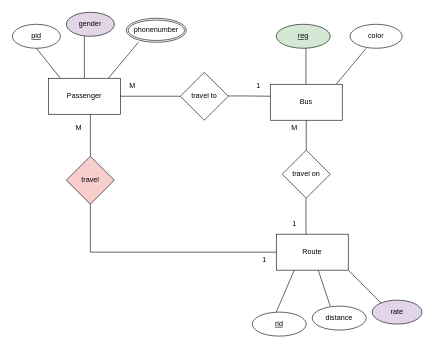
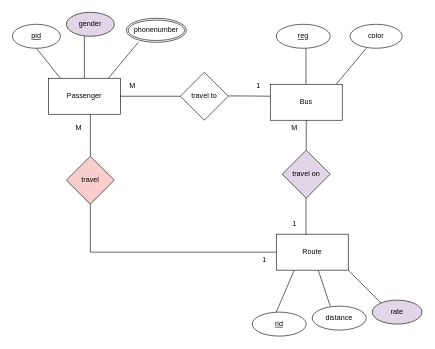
  <mxCell id="0" />
  <mxCell id="1" parent="0" />
  <mxCell id="2" value="&lt;u&gt;pid&lt;/u&gt;" style="ellipse;whiteSpace=wrap;html=1;" vertex="1" parent="1"><mxGeometry x="20" y="40" width="80" height="40" as="geometry" /></mxCell>
- <mxCell id="3" value="&lt;u&gt;reg&lt;/u&gt;" style="ellipse;whiteSpace=wrap;html=1;fillColor=#d5e8d4;" vertex="1" parent="1"><mxGeometry x="460" y="40" width="90" height="40" as="geometry" /></mxCell>
+ <mxCell id="3" value="&lt;u&gt;reg&lt;/u&gt;" style="ellipse;whiteSpace=wrap;html=1;" vertex="1" parent="1"><mxGeometry x="460" y="40" width="90" height="40" as="geometry" /></mxCell>
  <mxCell id="4" value="" style="endArrow=none;html=1;rounded=0;exitX=0.5;exitY=0;exitDx=0;exitDy=0;" edge="1" parent="1" source="9"><mxGeometry width="50" height="50" relative="1" as="geometry"><mxPoint x="139.5" y="120" as="sourcePoint" /><mxPoint x="140" y="60" as="targetPoint" /></mxGeometry></mxCell>
  <mxCell id="5" value="" style="endArrow=none;html=1;rounded=0;" edge="1" parent="1"><mxGeometry width="50" height="50" relative="1" as="geometry"><mxPoint x="180" y="130" as="sourcePoint" /><mxPoint x="230" y="70" as="targetPoint" /></mxGeometry></mxCell>
  <mxCell id="6" value="" style="endArrow=none;html=1;rounded=0;" edge="1" parent="1"><mxGeometry width="50" height="50" relative="1" as="geometry"><mxPoint x="509.5" y="140" as="sourcePoint" /><mxPoint x="509.5" y="80" as="targetPoint" /></mxGeometry></mxCell>
  <mxCell id="7" value="" style="endArrow=none;html=1;rounded=0;" edge="1" parent="1"><mxGeometry width="50" height="50" relative="1" as="geometry"><mxPoint x="560" y="140" as="sourcePoint" /><mxPoint x="610" y="80" as="targetPoint" /></mxGeometry></mxCell>
  <mxCell id="8" value="" style="endArrow=none;html=1;rounded=0;" edge="1" parent="1"><mxGeometry width="50" height="50" relative="1" as="geometry"><mxPoint x="100" y="130" as="sourcePoint" /><mxPoint x="60" y="80" as="targetPoint" /></mxGeometry></mxCell>
  <mxCell id="9" value="Passenger" style="rounded=0;whiteSpace=wrap;html=1;" vertex="1" parent="1"><mxGeometry x="80" y="130" width="120" height="60" as="geometry" /></mxCell>
  <mxCell id="10" value="Bus" style="rounded=0;whiteSpace=wrap;html=1;" vertex="1" parent="1"><mxGeometry x="450" y="140" width="120" height="60" as="geometry" /></mxCell>
  <mxCell id="11" value="color" style="ellipse;whiteSpace=wrap;html=1;" vertex="1" parent="1"><mxGeometry x="583" y="40" width="87" height="40" as="geometry" /></mxCell>
  <mxCell id="12" value="gender" style="ellipse;whiteSpace=wrap;html=1;fillColor=#e1d5e7;" vertex="1" parent="1"><mxGeometry x="110" y="20" width="80" height="40" as="geometry" /></mxCell>
  <mxCell id="13" value="phonenumber" style="ellipse;shape=doubleEllipse;margin=3;whiteSpace=wrap;html=1;align=center;" vertex="1" parent="1"><mxGeometry x="210" y="30" width="100" height="40" as="geometry" /></mxCell>
  <mxCell id="14" value="travel to" style="rhombus;whiteSpace=wrap;html=1;" vertex="1" parent="1"><mxGeometry x="300" y="120" width="80" height="80" as="geometry" /></mxCell>
  <mxCell id="15" value="" style="endArrow=none;html=1;rounded=0;exitX=1;exitY=0.5;exitDx=0;exitDy=0;" edge="1" parent="1" source="9"><mxGeometry width="50" height="50" relative="1" as="geometry"><mxPoint x="200" y="170" as="sourcePoint" /><mxPoint x="300" y="160" as="targetPoint" /><Array as="points"><mxPoint x="230" y="160" /></Array></mxGeometry></mxCell>
  <mxCell id="16" value="" style="endArrow=none;html=1;rounded=0;exitX=1;exitY=0.5;exitDx=0;exitDy=0;" edge="1" parent="1"><mxGeometry width="50" height="50" relative="1" as="geometry"><mxPoint x="380" y="159.5" as="sourcePoint" /><mxPoint x="450" y="160" as="targetPoint" /><Array as="points"><mxPoint x="410" y="159.5" /></Array></mxGeometry></mxCell>
  <mxCell id="17" value="&lt;u&gt;rid&lt;/u&gt;" style="ellipse;whiteSpace=wrap;html=1;" vertex="1" parent="1"><mxGeometry x="420" y="520" width="90" height="40" as="geometry" /></mxCell>
  <mxCell id="18" value="" style="endArrow=none;html=1;rounded=0;" edge="1" parent="1"><mxGeometry width="50" height="50" relative="1" as="geometry"><mxPoint x="580" y="450" as="sourcePoint" /><mxPoint x="640" y="510" as="targetPoint" /></mxGeometry></mxCell>
  <mxCell id="19" value="" style="endArrow=none;html=1;rounded=0;" edge="1" parent="1"><mxGeometry width="50" height="50" relative="1" as="geometry"><mxPoint x="530" y="450" as="sourcePoint" /><mxPoint x="550" y="510" as="targetPoint" /></mxGeometry></mxCell>
  <mxCell id="20" value="" style="endArrow=none;html=1;rounded=0;" edge="1" parent="1"><mxGeometry width="50" height="50" relative="1" as="geometry"><mxPoint x="490" y="450" as="sourcePoint" /><mxPoint x="460" y="520" as="targetPoint" /></mxGeometry></mxCell>
  <mxCell id="21" value="Route" style="rounded=0;whiteSpace=wrap;html=1;" vertex="1" parent="1"><mxGeometry x="460" y="390" width="120" height="60" as="geometry" /></mxCell>
  <mxCell id="22" value="distance" style="ellipse;whiteSpace=wrap;html=1;" vertex="1" parent="1"><mxGeometry x="520" y="510" width="90" height="40" as="geometry" /></mxCell>
  <mxCell id="23" value="rate" style="ellipse;whiteSpace=wrap;html=1;fillColor=#e1d5e7;" vertex="1" parent="1"><mxGeometry x="620" y="500" width="83" height="40" as="geometry" /></mxCell>
- <mxCell id="24" value="travel on" style="rhombus;whiteSpace=wrap;html=1;" vertex="1" parent="1"><mxGeometry x="470" y="250" width="80" height="80" as="geometry" /></mxCell>
+ <mxCell id="24" value="travel on" style="rhombus;whiteSpace=wrap;html=1;fillColor=#e1d5e7;" vertex="1" parent="1"><mxGeometry x="470" y="250" width="80" height="80" as="geometry" /></mxCell>
  <mxCell id="25" value="" style="endArrow=none;html=1;rounded=0;exitX=0.5;exitY=0;exitDx=0;exitDy=0;" edge="1" parent="1" source="24"><mxGeometry width="50" height="50" relative="1" as="geometry"><mxPoint x="460" y="250" as="sourcePoint" /><mxPoint x="510" y="200" as="targetPoint" /><Array as="points"><mxPoint x="510" y="230" /></Array></mxGeometry></mxCell>
  <mxCell id="26" value="" style="endArrow=none;html=1;rounded=0;exitX=0.413;exitY=0.013;exitDx=0;exitDy=0;exitPerimeter=0;" edge="1" parent="1" source="21"><mxGeometry width="50" height="50" relative="1" as="geometry"><mxPoint x="509.5" y="380" as="sourcePoint" /><mxPoint x="509.5" y="330" as="targetPoint" /><Array as="points"><mxPoint x="509.5" y="360" /></Array></mxGeometry></mxCell>
  <mxCell id="27" value="travel" style="rhombus;whiteSpace=wrap;html=1;fillColor=#f8cecc;" vertex="1" parent="1"><mxGeometry x="110" y="260" width="80" height="80" as="geometry" /></mxCell>
  <mxCell id="28" value="" style="endArrow=none;html=1;rounded=0;" edge="1" parent="1" source="27"><mxGeometry width="50" height="50" relative="1" as="geometry"><mxPoint x="100" y="240" as="sourcePoint" /><mxPoint x="150" y="190" as="targetPoint" /></mxGeometry></mxCell>
  <mxCell id="29" value="" style="endArrow=none;html=1;rounded=0;exitX=0;exitY=0.5;exitDx=0;exitDy=0;" edge="1" parent="1" source="21"><mxGeometry width="50" height="50" relative="1" as="geometry"><mxPoint x="100" y="390" as="sourcePoint" /><mxPoint x="150" y="340" as="targetPoint" /><Array as="points"><mxPoint x="150" y="420" /></Array></mxGeometry></mxCell>
  <mxCell id="30" value="M" style="text;html=1;align=center;verticalAlign=middle;resizable=0;points=[];autosize=1;strokeColor=none;fillColor=none;" vertex="1" parent="1"><mxGeometry x="115" y="198" width="30" height="30" as="geometry" /></mxCell>
  <mxCell id="31" value="M" style="text;html=1;align=center;verticalAlign=middle;resizable=0;points=[];autosize=1;strokeColor=none;fillColor=none;" vertex="1" parent="1"><mxGeometry x="205" y="128" width="30" height="30" as="geometry" /></mxCell>
  <mxCell id="32" value="1" style="text;html=1;align=center;verticalAlign=middle;resizable=0;points=[];autosize=1;strokeColor=none;fillColor=none;" vertex="1" parent="1"><mxGeometry x="415" y="128" width="30" height="30" as="geometry" /></mxCell>
  <mxCell id="33" value="M" style="text;html=1;align=center;verticalAlign=middle;resizable=0;points=[];autosize=1;strokeColor=none;fillColor=none;" vertex="1" parent="1"><mxGeometry x="475" y="198" width="30" height="30" as="geometry" /></mxCell>
  <mxCell id="34" value="1" style="text;html=1;align=center;verticalAlign=middle;resizable=0;points=[];autosize=1;strokeColor=none;fillColor=none;" vertex="1" parent="1"><mxGeometry x="475" y="358" width="30" height="30" as="geometry" /></mxCell>
  <mxCell id="35" value="1" style="text;html=1;align=center;verticalAlign=middle;resizable=0;points=[];autosize=1;strokeColor=none;fillColor=none;" vertex="1" parent="1"><mxGeometry x="425" y="418" width="30" height="30" as="geometry" /></mxCell>
